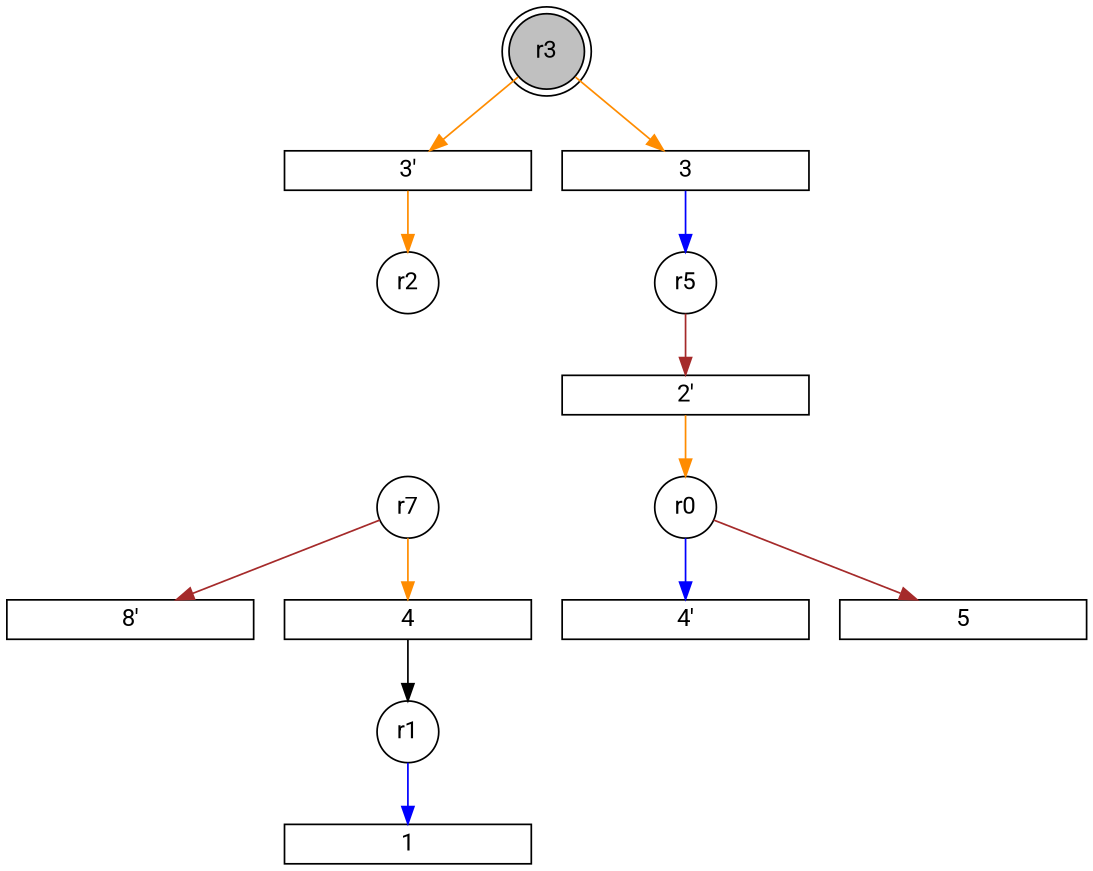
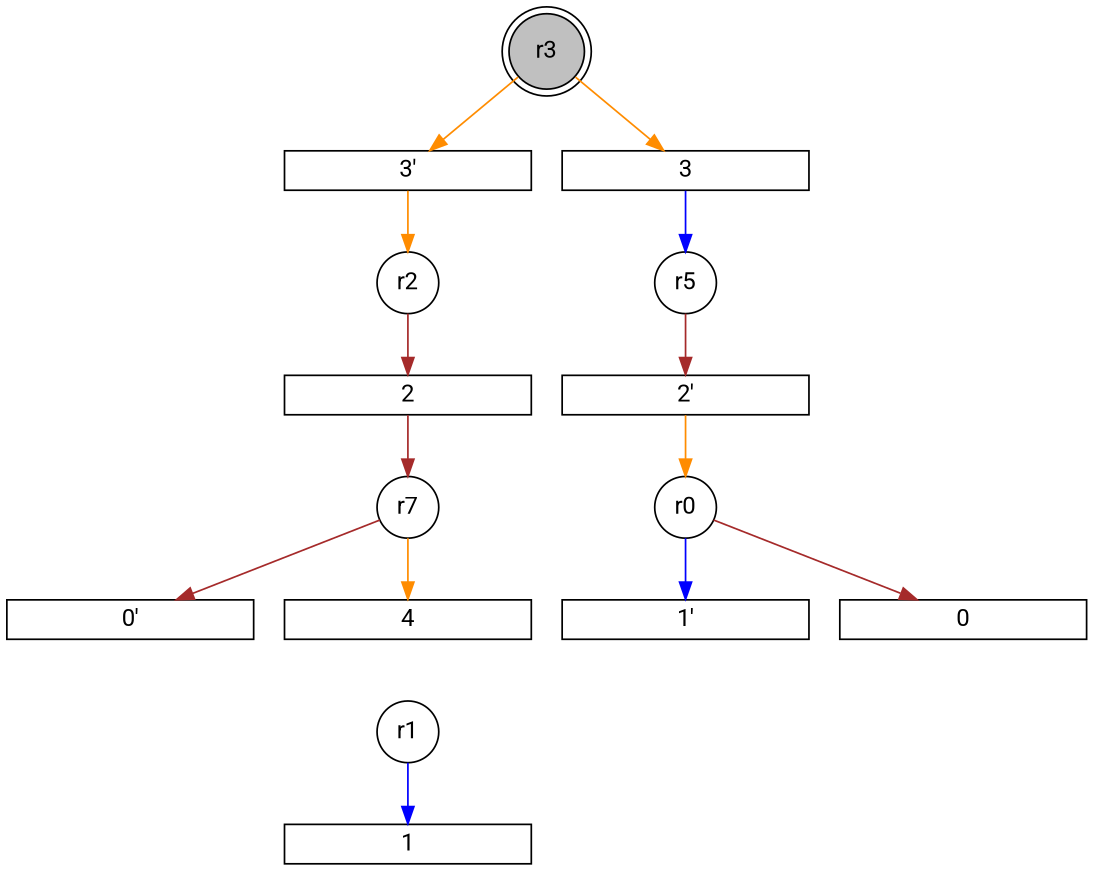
  digraph {
    fontname=Roboto
    node [fontname=Roboto shape=rect forcelabels=false]
    edge [color=brown fontname=Roboto]
    r2 [fixedsize=2 shape=circle forcelabels=""]
    r5 [fixedsize=2 shape=circle forcelabels=""]
    n3 [fixedsize=2 label=r7 shape=circle forcelabels=""]
    r0 [fixedsize=2 shape=circle forcelabels=""]
    r1 [fixedsize=2 shape=circle forcelabels=""]
    r3 [color=black fillcolor=gray fixedsize=2 shape=doublecircle style=filled forcelabels=""]
-   n7 [height=0.2 label="4'" width=2]
-   n8 [height=0.2 label="8'" width=2]
+   n7 [height=0.2 label="1'" width=2]
+   n8 [height=0.2 label="0'" width=2]
    n9 [height=0.2 label="2'" width=2]
    n10 [height=0.2 label="3'" width=2]
-   0 [height=0.2 width=2 label=5]
+   0 [height=0.2 width=2]
    1 [height=0.2 width=2]
+   2 [height=0.2 width=2]
    3 [height=0.2 width=2]
    4 [height=0.2 width=2]
    subgraph sub_1 {
      r2
      r5
      n3
      r0
      r1
    }
    subgraph sub_2 {
      r3
    }
    subgraph sub_3 {
      n7
      n8
      n9
      n10
      0
      1
+     2
      3
      4
    }
+   r2 -> 2
    r5 -> n9
    n3 -> n8
    n3 -> 4 [color=darkorange]
    r0 -> n7 [color=blue]
    r0 -> 0
    r1 -> 1 [color=blue]
    r3 -> n10 [color=darkorange]
    r3 -> 3 [color=darkorange]
    n9 -> r0 [color=darkorange]
    n10 -> r2 [color=darkorange]
+   2 -> n3
    3 -> r5 [color=blue]
-   4 -> r1 [color=black]
  }
